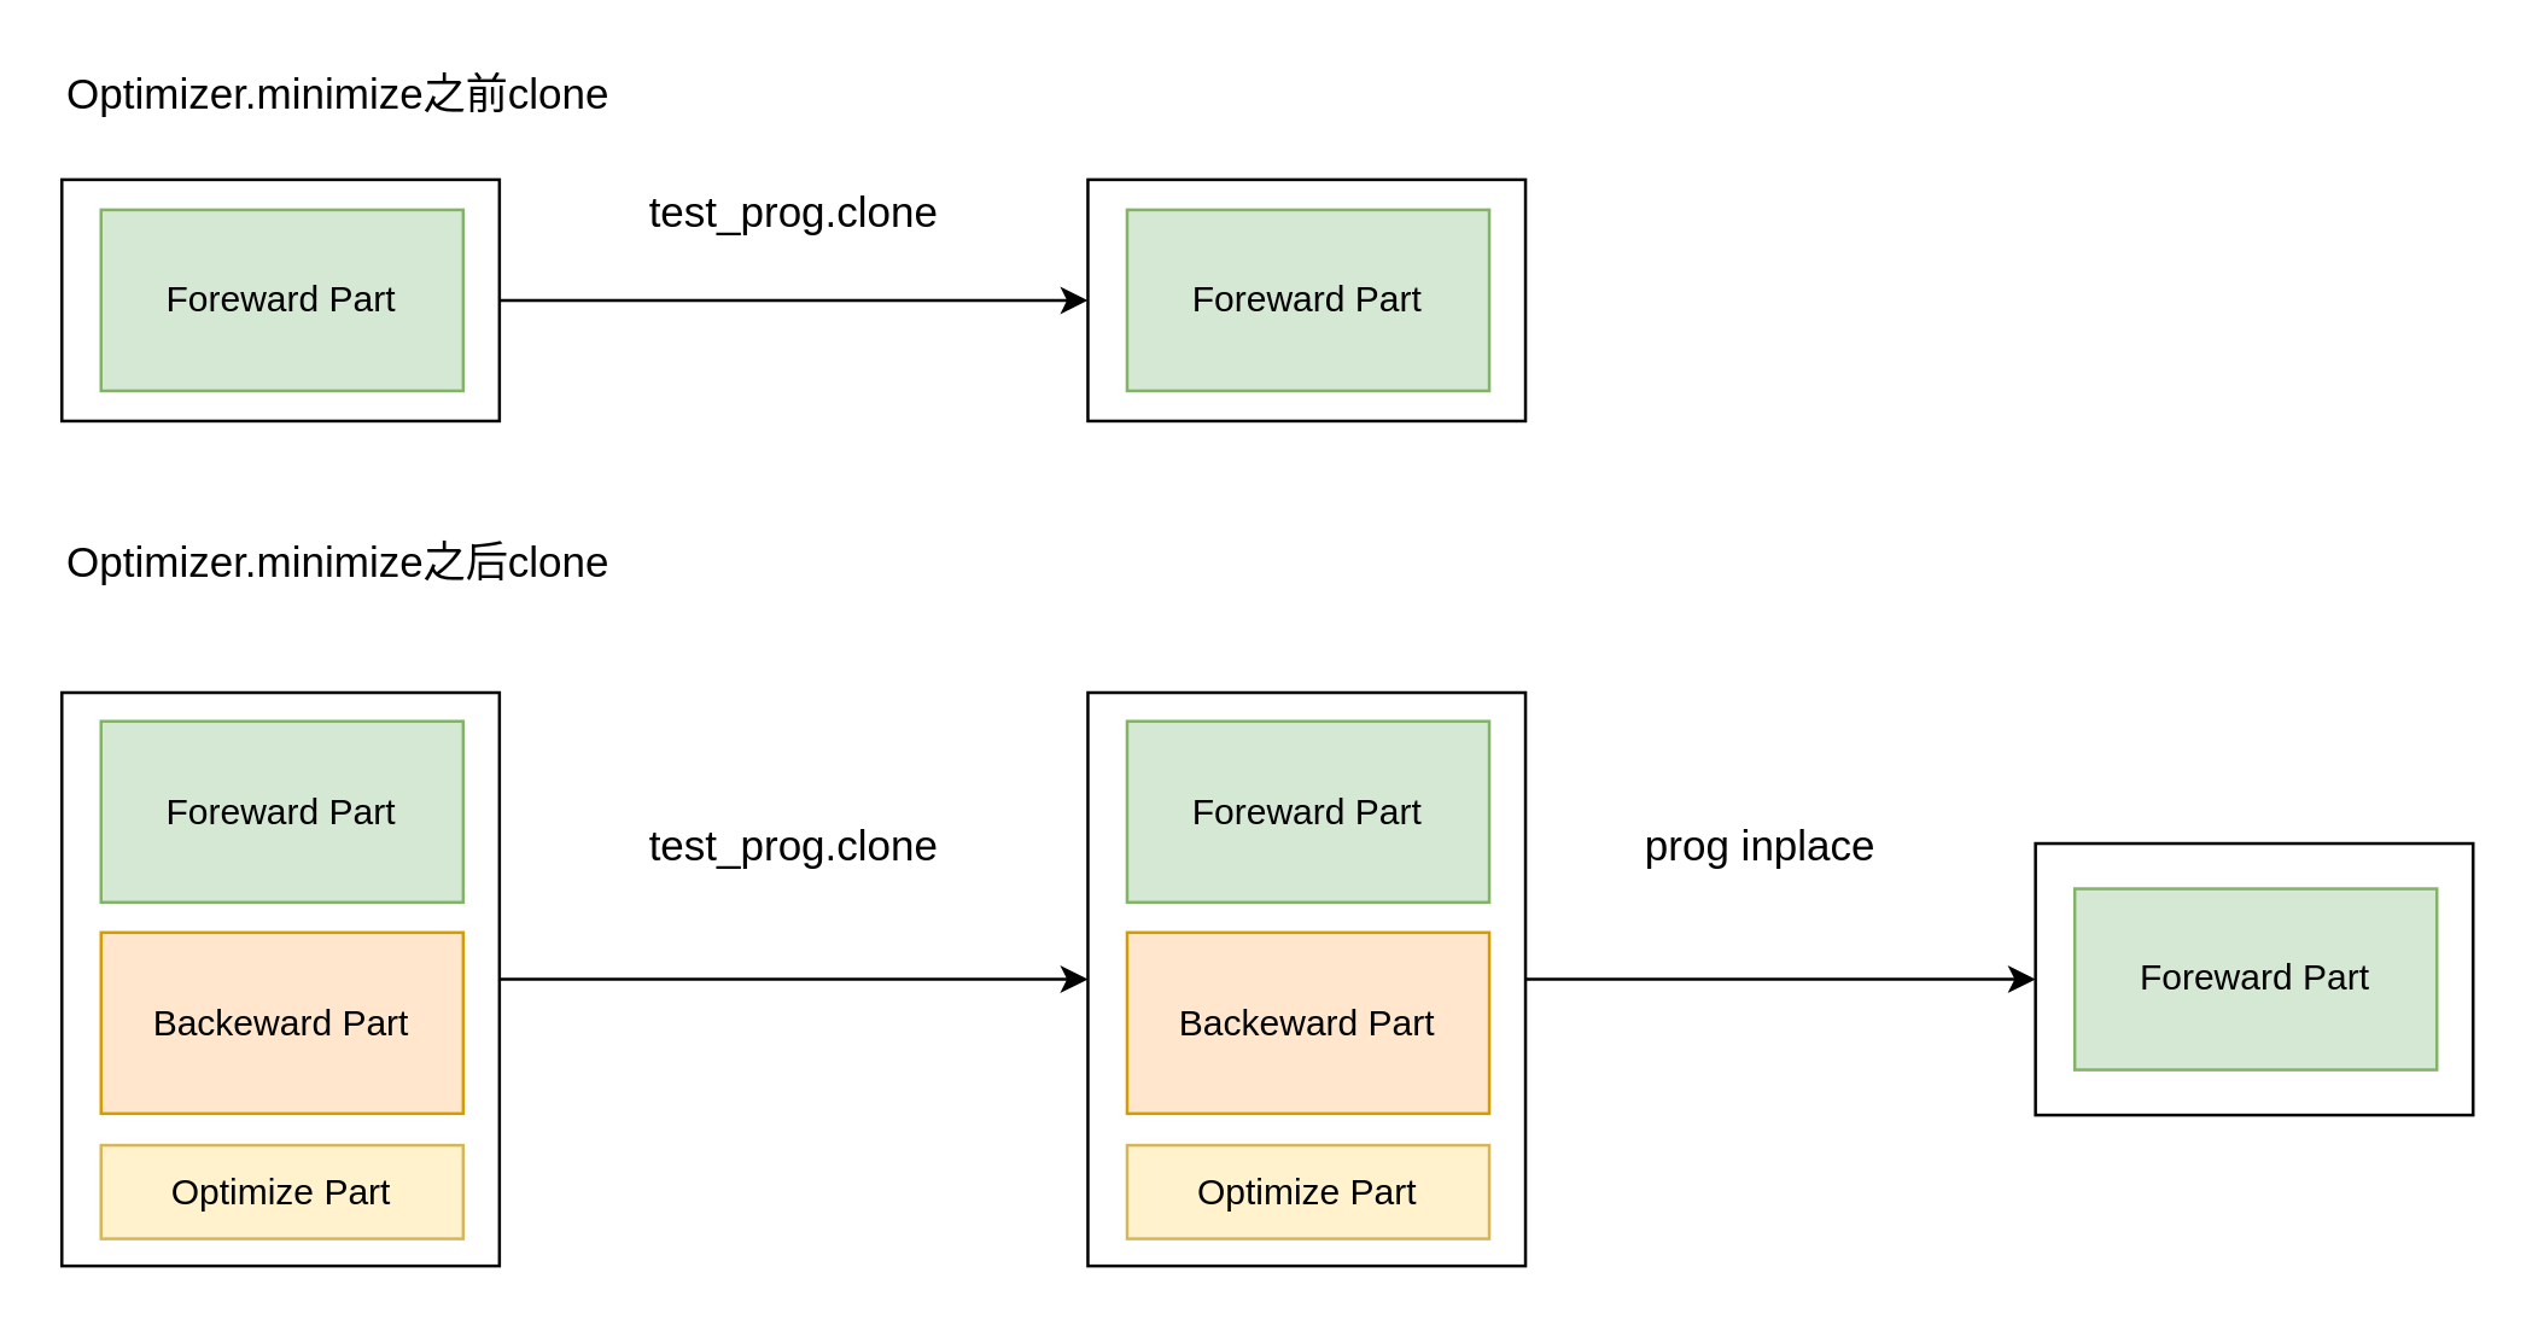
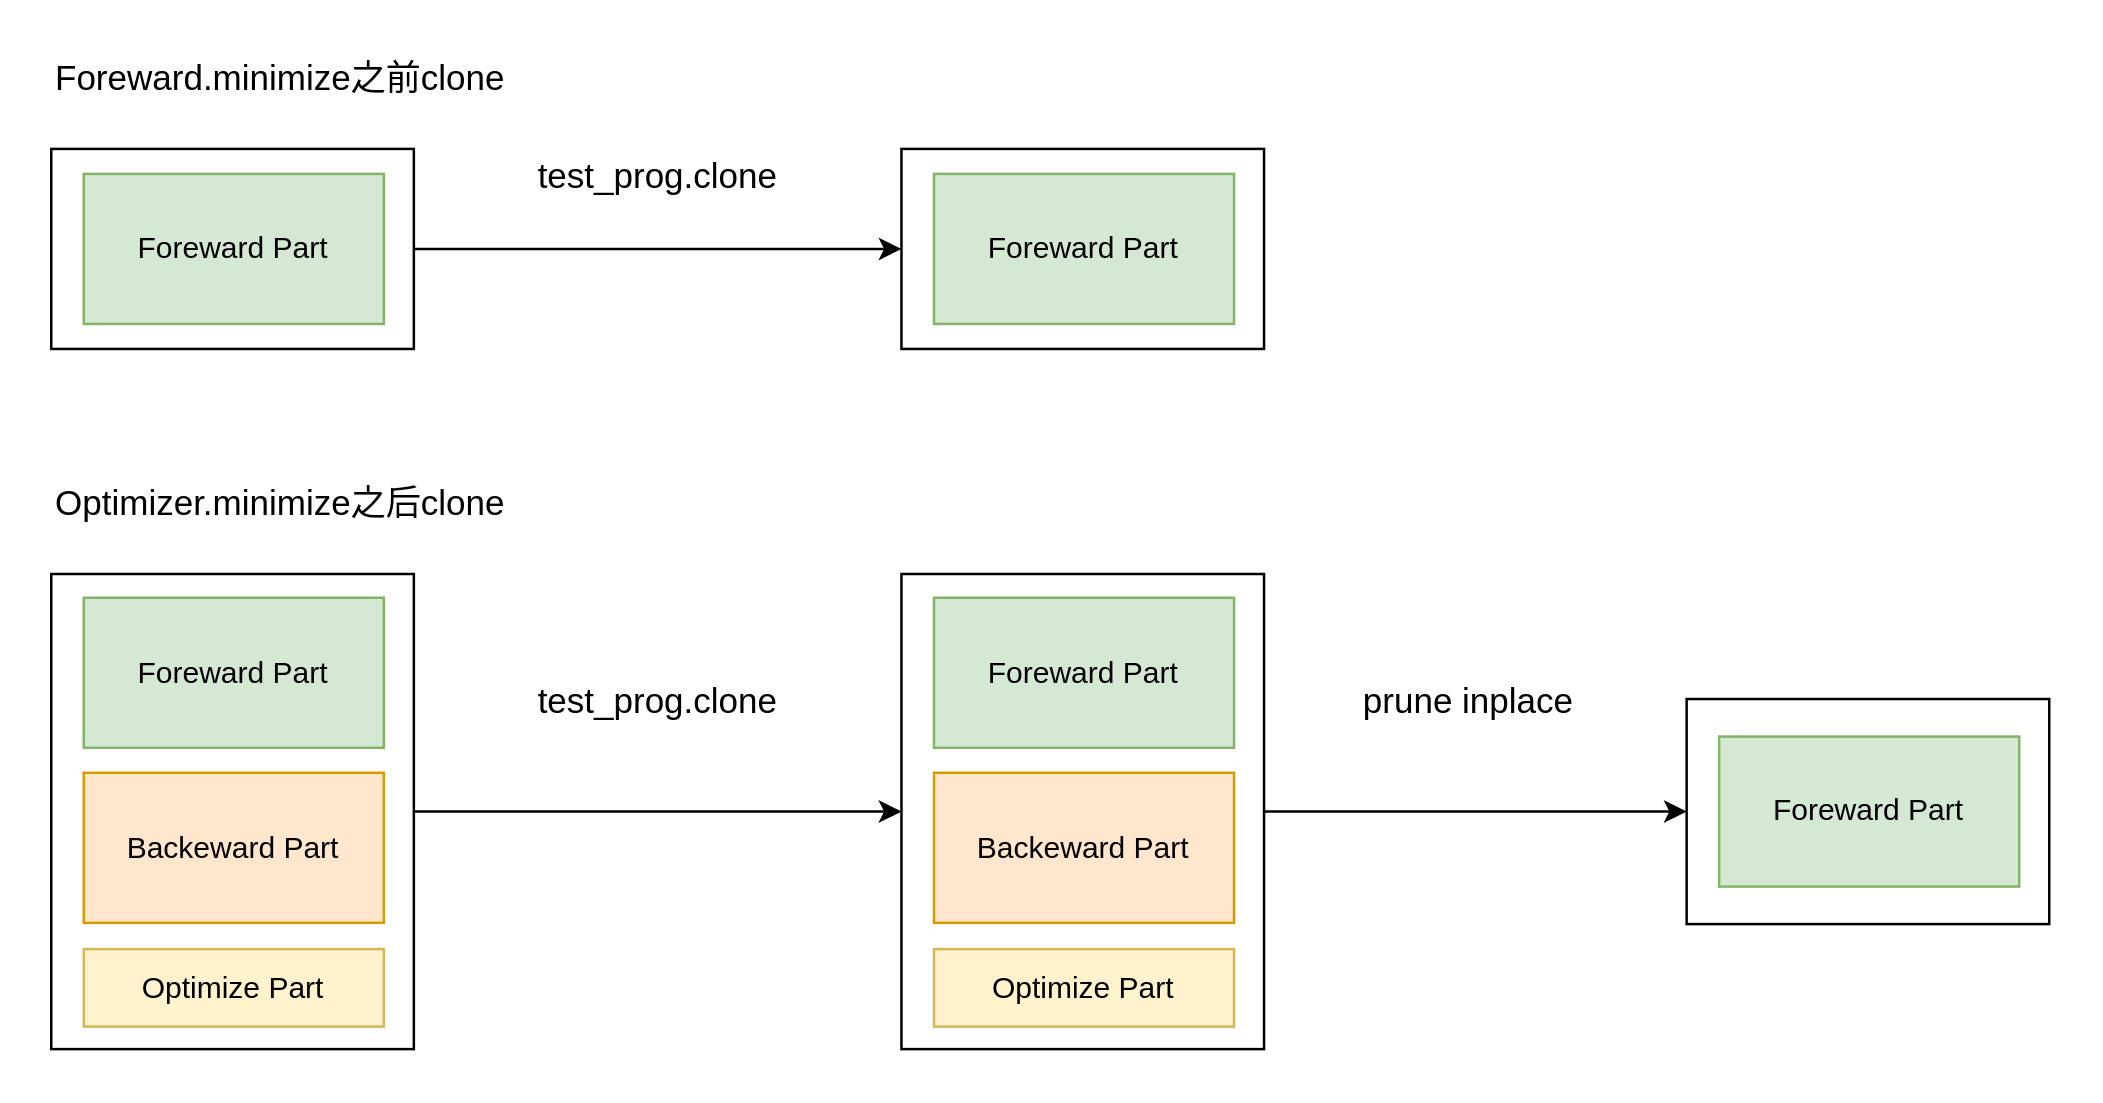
  <mxCell id="0" />
  <mxCell id="1" parent="0" />
- <mxCell id="2" value="Optimizer.minimize之前clone" style="text;html=1;resizable=0;points=[];autosize=1;align=left;verticalAlign=top;spacingTop=-4;fontSize=14;" vertex="1" parent="1"><mxGeometry x="20" y="20" width="170" height="20" as="geometry" /></mxCell>
+ <mxCell id="2" value="Foreward.minimize之前clone" style="text;html=1;resizable=0;points=[];autosize=1;align=left;verticalAlign=top;spacingTop=-4;fontSize=14;" vertex="1" parent="1"><mxGeometry x="20" y="20" width="170" height="20" as="geometry" /></mxCell>
  <mxCell id="3" value="c" style="rounded=0;whiteSpace=wrap;html=1;" vertex="1" parent="1"><mxGeometry x="20" y="59" width="145" height="80" as="geometry" /></mxCell>
  <mxCell id="4" value="Foreward Part" style="rounded=0;whiteSpace=wrap;html=1;fillColor=#d5e8d4;strokeColor=#82b366;" vertex="1" parent="1"><mxGeometry x="33" y="69" width="120" height="60" as="geometry" /></mxCell>
  <mxCell id="5" value="test_prog.clone&lt;br style=&quot;font-size: 14px;&quot;&gt;" style="text;html=1;resizable=0;points=[];autosize=1;align=left;verticalAlign=top;spacingTop=-4;fontColor=#000000;fontSize=14;" vertex="1" parent="1"><mxGeometry x="213" y="59" width="100" height="20" as="geometry" /></mxCell>
  <mxCell id="6" value="c" style="rounded=0;whiteSpace=wrap;html=1;" vertex="1" parent="1"><mxGeometry x="360" y="59" width="145" height="80" as="geometry" /></mxCell>
  <mxCell id="7" value="Foreward Part" style="rounded=0;whiteSpace=wrap;html=1;fillColor=#d5e8d4;strokeColor=#82b366;" vertex="1" parent="1"><mxGeometry x="373" y="69" width="120" height="60" as="geometry" /></mxCell>
  <mxCell id="8" value="" style="endArrow=classic;html=1;fontColor=#000000;exitX=1;exitY=0.5;exitDx=0;exitDy=0;entryX=0;entryY=0.5;entryDx=0;entryDy=0;" edge="1" parent="1" source="3" target="6"><mxGeometry width="50" height="50" relative="1" as="geometry"><mxPoint x="333" y="139" as="sourcePoint" /><mxPoint x="383" y="89" as="targetPoint" /></mxGeometry></mxCell>
- <mxCell id="9" value="Optimizer.minimize之后clone" style="text;html=1;resizable=0;points=[];autosize=1;align=left;verticalAlign=top;spacingTop=-4;fontSize=14;" vertex="1" parent="1"><mxGeometry x="20" y="174.5" width="200" height="20" as="geometry" /></mxCell>
+ <mxCell id="9" value="Optimizer.minimize之后clone" style="text;html=1;resizable=0;points=[];autosize=1;align=left;verticalAlign=top;spacingTop=-4;fontSize=14;" vertex="1" parent="1"><mxGeometry x="20" y="189.5" width="200" height="20" as="geometry" /></mxCell>
  <mxCell id="10" style="edgeStyle=orthogonalEdgeStyle;rounded=0;orthogonalLoop=1;jettySize=auto;html=1;exitX=1;exitY=0.5;exitDx=0;exitDy=0;entryX=0;entryY=0.5;entryDx=0;entryDy=0;fontSize=14;fontColor=#000000;" edge="1" parent="1" source="11" target="17"><mxGeometry relative="1" as="geometry" /></mxCell>
  <mxCell id="11" value="" style="rounded=0;whiteSpace=wrap;html=1;" vertex="1" parent="1"><mxGeometry x="20" y="229" width="145" height="190" as="geometry" /></mxCell>
  <mxCell id="12" value="Foreward Part" style="rounded=0;whiteSpace=wrap;html=1;fillColor=#d5e8d4;strokeColor=#82b366;" vertex="1" parent="1"><mxGeometry x="33" y="238.5" width="120" height="60" as="geometry" /></mxCell>
  <mxCell id="13" value="test_prog.clone&lt;br style=&quot;font-size: 14px;&quot;&gt;" style="text;html=1;resizable=0;points=[];autosize=1;align=left;verticalAlign=top;spacingTop=-4;fontColor=#000000;fontSize=14;" vertex="1" parent="1"><mxGeometry x="213" y="268.5" width="100" height="20" as="geometry" /></mxCell>
  <mxCell id="14" value="Backeward Part" style="rounded=0;whiteSpace=wrap;html=1;fillColor=#ffe6cc;strokeColor=#d79b00;" vertex="1" parent="1"><mxGeometry x="33" y="308.5" width="120" height="60" as="geometry" /></mxCell>
  <mxCell id="15" value="Optimize Part" style="rounded=0;whiteSpace=wrap;html=1;fillColor=#fff2cc;strokeColor=#d6b656;" vertex="1" parent="1"><mxGeometry x="33" y="379" width="120" height="31" as="geometry" /></mxCell>
  <mxCell id="16" style="edgeStyle=orthogonalEdgeStyle;rounded=0;orthogonalLoop=1;jettySize=auto;html=1;exitX=1;exitY=0.5;exitDx=0;exitDy=0;entryX=0;entryY=0.5;entryDx=0;entryDy=0;fontSize=14;fontColor=#000000;" edge="1" parent="1" source="17" target="21"><mxGeometry relative="1" as="geometry" /></mxCell>
  <mxCell id="17" value="" style="rounded=0;whiteSpace=wrap;html=1;" vertex="1" parent="1"><mxGeometry x="360" y="229" width="145" height="190" as="geometry" /></mxCell>
  <mxCell id="18" value="Foreward Part" style="rounded=0;whiteSpace=wrap;html=1;fillColor=#d5e8d4;strokeColor=#82b366;" vertex="1" parent="1"><mxGeometry x="373" y="238.5" width="120" height="60" as="geometry" /></mxCell>
  <mxCell id="19" value="Backeward Part" style="rounded=0;whiteSpace=wrap;html=1;fillColor=#ffe6cc;strokeColor=#d79b00;" vertex="1" parent="1"><mxGeometry x="373" y="308.5" width="120" height="60" as="geometry" /></mxCell>
  <mxCell id="20" value="Optimize Part" style="rounded=0;whiteSpace=wrap;html=1;fillColor=#fff2cc;strokeColor=#d6b656;" vertex="1" parent="1"><mxGeometry x="373" y="379" width="120" height="31" as="geometry" /></mxCell>
  <mxCell id="21" value="" style="rounded=0;whiteSpace=wrap;html=1;" vertex="1" parent="1"><mxGeometry x="674" y="279" width="145" height="90" as="geometry" /></mxCell>
  <mxCell id="22" value="Foreward Part" style="rounded=0;whiteSpace=wrap;html=1;fillColor=#d5e8d4;strokeColor=#82b366;" vertex="1" parent="1"><mxGeometry x="687" y="294" width="120" height="60" as="geometry" /></mxCell>
- <mxCell id="23" value="prog inplace" style="text;html=1;resizable=0;points=[];autosize=1;align=left;verticalAlign=top;spacingTop=-4;fontSize=14;fontColor=#000000;" vertex="1" parent="1"><mxGeometry x="543" y="268.5" width="100" height="20" as="geometry" /></mxCell>
+ <mxCell id="23" value="prune inplace" style="text;html=1;resizable=0;points=[];autosize=1;align=left;verticalAlign=top;spacingTop=-4;fontSize=14;fontColor=#000000;" vertex="1" parent="1"><mxGeometry x="543" y="268.5" width="100" height="20" as="geometry" /></mxCell>
